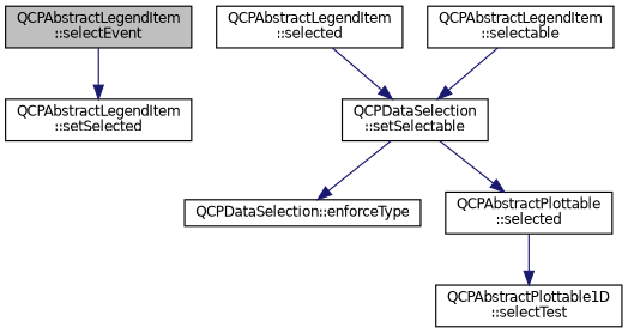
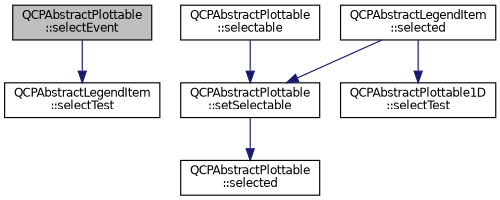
  digraph {
    rankdir=TB
    node [color=black fillcolor=white fontname=Helvetica fontsize=10 shape=record style=filled]
    edge [color=midnightblue fontname=Helvetica fontsize=10 labelfontname=Helvetica labelfontsize=10 style=solid]
-   n1 [fillcolor=grey75 fontcolor=black height=0.2 label="QCPAbstractLegendItem\l::selectEvent" width=0.4]
-   n2 [height=0.2 label="QCPAbstractLegendItem\l::setSelected" width=0.4]
+   n1 [fillcolor=grey75 fontcolor=black height=0.2 label="QCPAbstractPlottable\l::selectEvent" width=0.4]
+   n2 [height=0.2 label="QCPAbstractLegendItem\l::selectTest" width=0.4]
    n3 [height=0.2 label="QCPAbstractLegendItem\l::selected" width=0.4]
-   n4 [height=0.2 label="QCPDataSelection\l::setSelectable" width=0.4]
+   n4 [height=0.2 label="QCPAbstractPlottable\l::setSelectable" width=0.4]
    n5 [height=0.2 label="QCPAbstractPlottable1D\l::selectTest" width=0.4]
-   n6 [height=0.2 label="QCPDataSelection::enforceType" width=0.4]
    n7 [height=0.2 label="QCPAbstractPlottable\l::selected" width=0.4]
-   n8 [height=0.2 label="QCPAbstractLegendItem\l::selectable" width=0.4]
+   n8 [height=0.2 label="QCPAbstractPlottable\l::selectable" width=0.4]
    n1 -> n2
    n3 -> n4
-   n7 -> n5
-   n4 -> n6
+   n3 -> n5
    n4 -> n7
    n8 -> n4
  }
